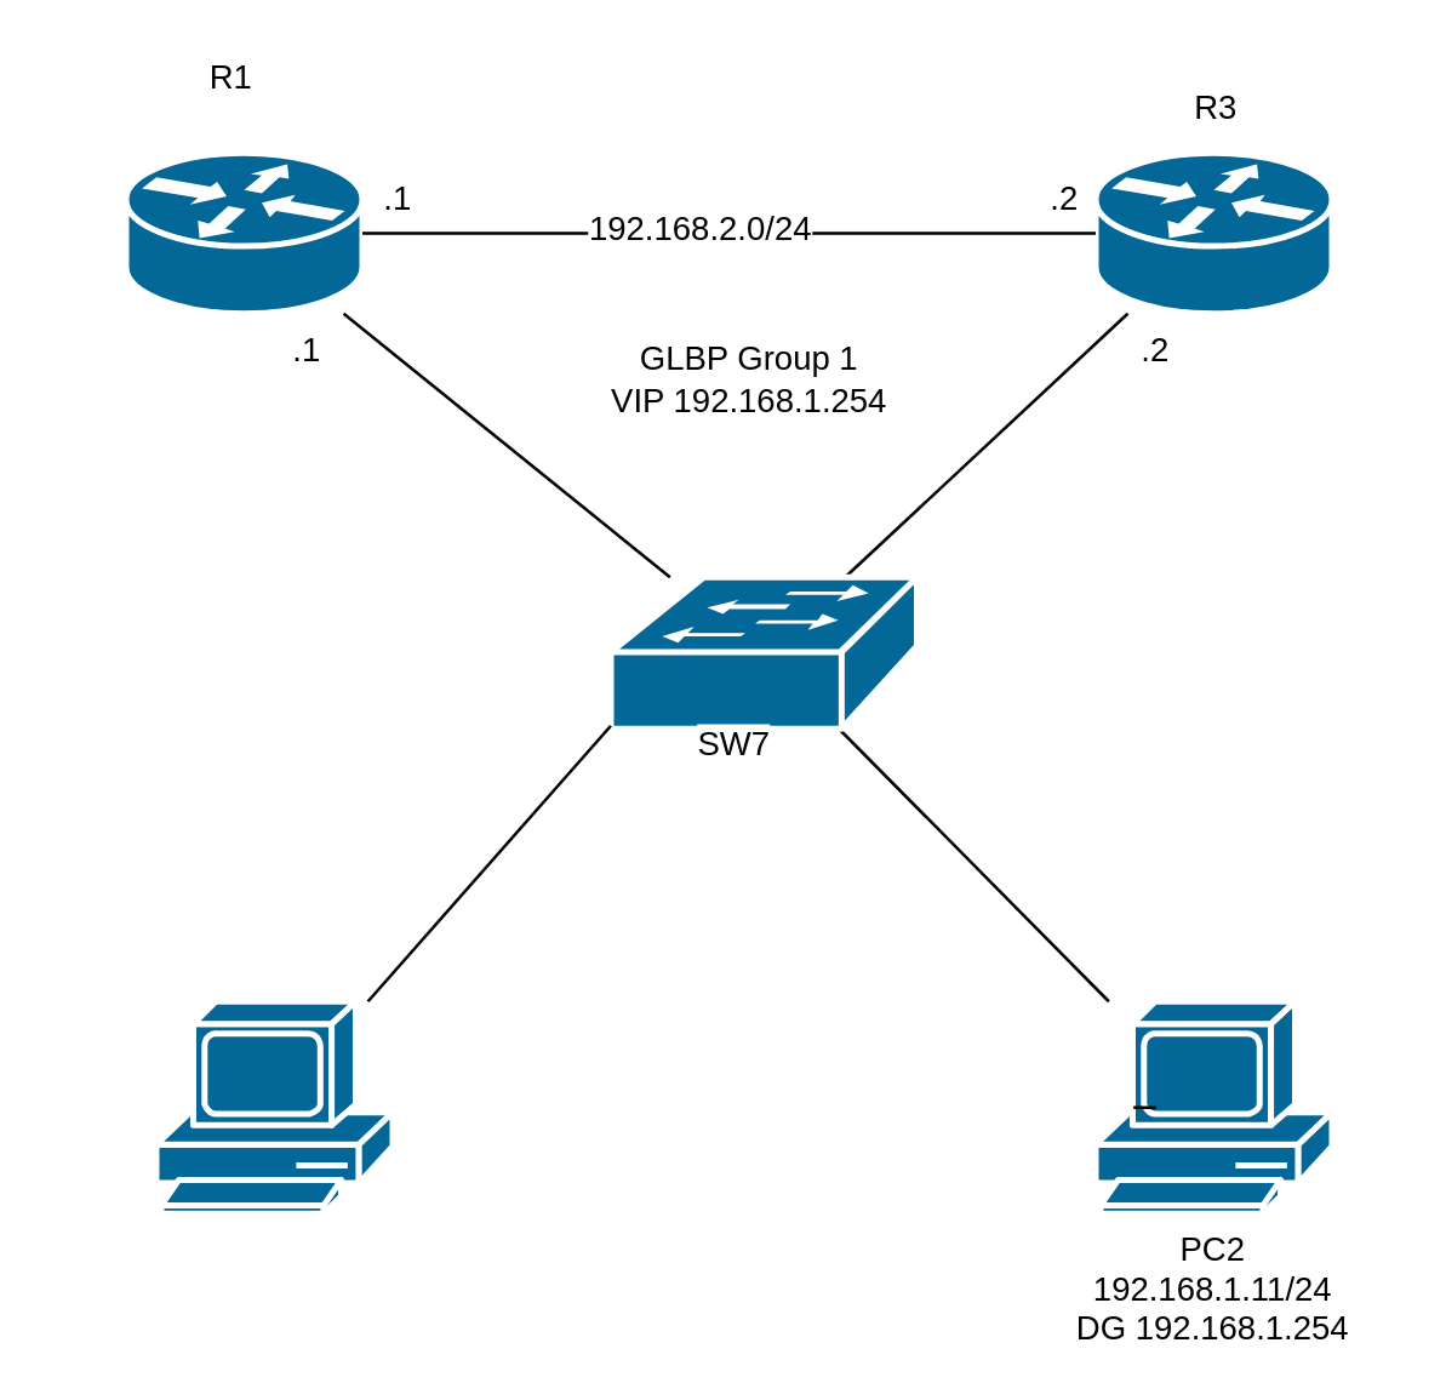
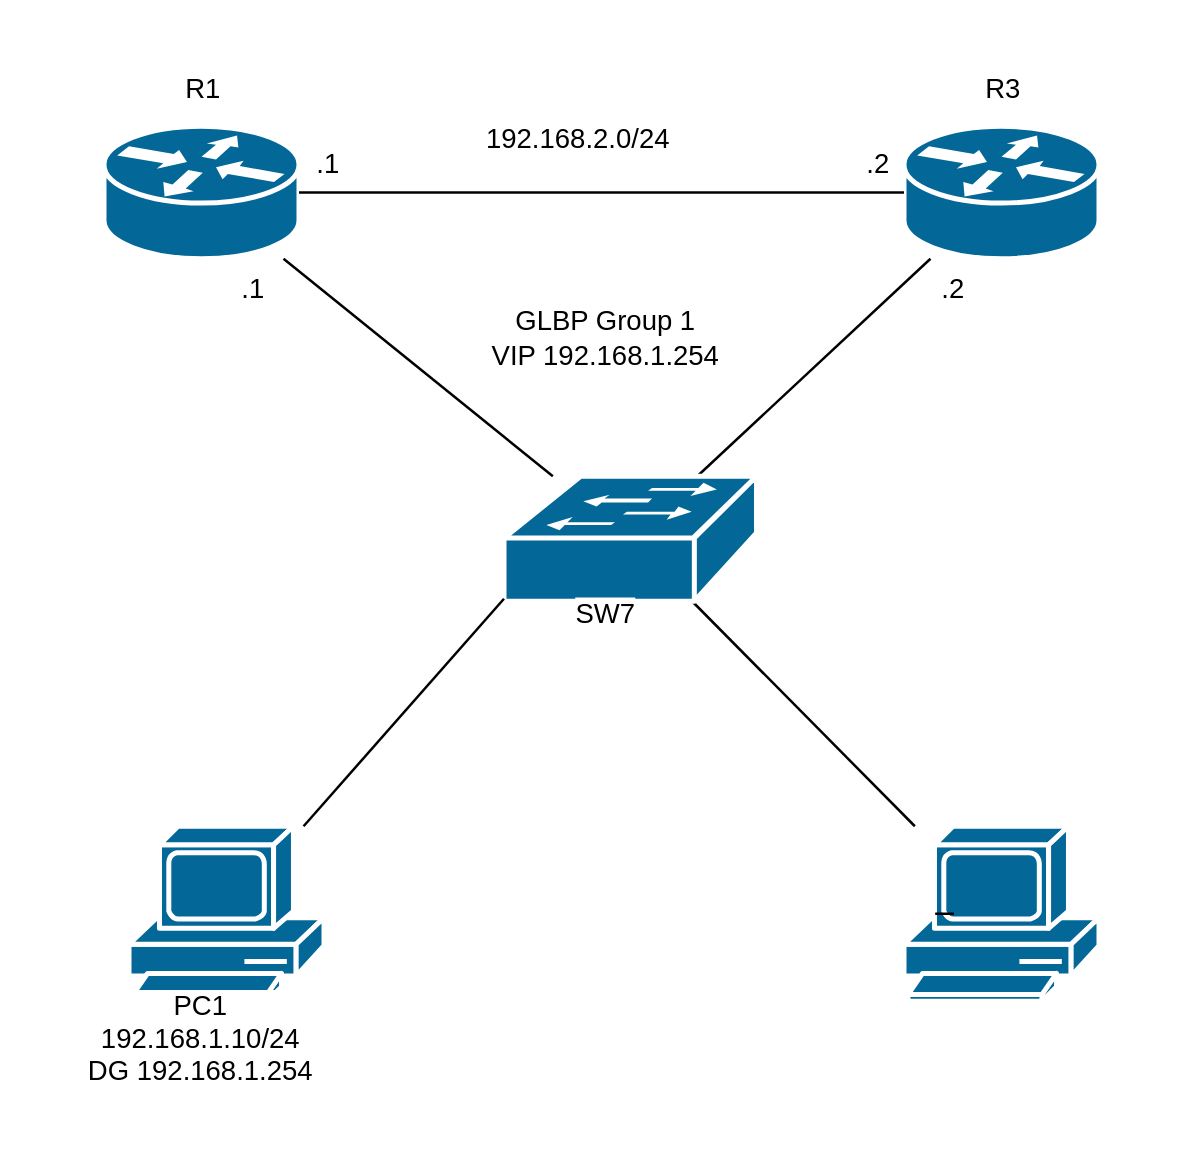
  <mxCell id="0" />
  <mxCell id="1" parent="0" />
  <mxCell id="2" style="edgeStyle=none;shape=connector;rounded=0;orthogonalLoop=1;jettySize=auto;html=1;strokeColor=default;align=center;verticalAlign=middle;fontFamily=Helvetica;fontSize=11;fontColor=default;labelBackgroundColor=default;startFill=0;endArrow=none;" edge="1" parent="1" source="3" target="11"><mxGeometry relative="1" as="geometry" /></mxCell>
  <mxCell id="3" value="" style="shape=mxgraph.cisco.routers.router;sketch=0;html=1;pointerEvents=1;dashed=0;fillColor=#036897;strokeColor=#ffffff;strokeWidth=2;verticalLabelPosition=bottom;verticalAlign=top;align=center;outlineConnect=0;" vertex="1" parent="1"><mxGeometry x="41" y="50" width="78" height="53" as="geometry" /></mxCell>
  <mxCell id="4" style="edgeStyle=none;shape=connector;rounded=0;orthogonalLoop=1;jettySize=auto;html=1;strokeColor=default;align=center;verticalAlign=middle;fontFamily=Helvetica;fontSize=11;fontColor=default;labelBackgroundColor=default;startFill=0;endArrow=none;" edge="1" parent="1" source="5" target="11"><mxGeometry relative="1" as="geometry" /></mxCell>
  <mxCell id="5" value="" style="shape=mxgraph.cisco.routers.router;sketch=0;html=1;pointerEvents=1;dashed=0;fillColor=#036897;strokeColor=#ffffff;strokeWidth=2;verticalLabelPosition=bottom;verticalAlign=top;align=center;outlineConnect=0;" vertex="1" parent="1"><mxGeometry x="361" y="50" width="78" height="53" as="geometry" /></mxCell>
  <mxCell id="6" value="" style="shape=mxgraph.cisco.computers_and_peripherals.pc;sketch=0;html=1;pointerEvents=1;dashed=0;fillColor=#036897;strokeColor=#ffffff;strokeWidth=2;verticalLabelPosition=bottom;verticalAlign=top;align=center;outlineConnect=0;" vertex="1" parent="1"><mxGeometry x="51" y="330" width="78" height="70" as="geometry" /></mxCell>
  <mxCell id="7" value="" style="shape=mxgraph.cisco.computers_and_peripherals.pc;sketch=0;html=1;pointerEvents=1;dashed=0;fillColor=#036897;strokeColor=#ffffff;strokeWidth=2;verticalLabelPosition=bottom;verticalAlign=top;align=center;outlineConnect=0;" vertex="1" parent="1"><mxGeometry x="311" y="220" height="70" as="geometry" /></mxCell>
  <mxCell id="8" style="edgeStyle=none;shape=connector;rounded=0;orthogonalLoop=1;jettySize=auto;html=1;strokeColor=default;align=center;verticalAlign=middle;fontFamily=Helvetica;fontSize=11;fontColor=default;labelBackgroundColor=default;startFill=0;endArrow=none;" edge="1" parent="1" source="9" target="11"><mxGeometry relative="1" as="geometry" /></mxCell>
  <mxCell id="9" value="" style="shape=mxgraph.cisco.computers_and_peripherals.pc;sketch=0;html=1;pointerEvents=1;dashed=0;fillColor=#036897;strokeColor=#ffffff;strokeWidth=2;verticalLabelPosition=bottom;verticalAlign=top;align=center;outlineConnect=0;" vertex="1" parent="1"><mxGeometry x="361" y="330" width="78" height="70" as="geometry" /></mxCell>
  <mxCell id="10" value="" style="rounded=0;orthogonalLoop=1;jettySize=auto;html=1;endArrow=none;startFill=0;entryX=0;entryY=0.5;entryDx=0;entryDy=0;entryPerimeter=0;" edge="1" parent="1" source="3" target="5"><mxGeometry relative="1" as="geometry"><mxPoint x="119" y="77" as="sourcePoint" /><mxPoint x="336" y="76.5" as="targetPoint" /></mxGeometry></mxCell>
  <mxCell id="11" value="" style="shape=mxgraph.cisco.switches.workgroup_switch;sketch=0;html=1;pointerEvents=1;dashed=0;fillColor=#036897;strokeColor=#ffffff;strokeWidth=2;verticalLabelPosition=bottom;verticalAlign=top;align=center;outlineConnect=0;" vertex="1" parent="1"><mxGeometry x="201" y="190" width="101" height="50" as="geometry" /></mxCell>
  <mxCell id="12" style="edgeStyle=none;shape=connector;rounded=0;orthogonalLoop=1;jettySize=auto;html=1;entryX=0;entryY=0.98;entryDx=0;entryDy=0;entryPerimeter=0;strokeColor=default;align=center;verticalAlign=middle;fontFamily=Helvetica;fontSize=11;fontColor=default;labelBackgroundColor=default;startFill=0;endArrow=none;" edge="1" parent="1" source="6" target="11"><mxGeometry relative="1" as="geometry" /></mxCell>
- <mxCell id="13" value="192.168.2.0/24" style="text;strokeColor=none;align=center;fillColor=none;html=1;verticalAlign=middle;whiteSpace=wrap;rounded=0;fontFamily=Helvetica;fontSize=11;fontColor=default;labelBackgroundColor=default;" vertex="1" parent="1"><mxGeometry x="201" y="60" width="60" height="30" as="geometry" /></mxCell>
- <mxCell id="15" value="PC2&lt;div&gt;192.168.1.11/24&lt;/div&gt;&lt;div&gt;DG 192.168.1.254&lt;/div&gt;" style="text;strokeColor=none;align=center;fillColor=none;html=1;verticalAlign=middle;whiteSpace=wrap;rounded=0;fontFamily=Helvetica;fontSize=11;fontColor=default;labelBackgroundColor=default;" vertex="1" parent="1"><mxGeometry x="345" y="410" width="110" height="30" as="geometry" /></mxCell>
- <mxCell id="16" value="GLBP Group 1&lt;div&gt;VIP 192.168.1.254&lt;/div&gt;" style="text;strokeColor=none;align=center;fillColor=none;html=1;verticalAlign=middle;whiteSpace=wrap;rounded=0;fontFamily=Helvetica;fontSize=11;fontColor=default;labelBackgroundColor=default;" vertex="1" parent="1"><mxGeometry x="176.5" y="110" width="140" height="30" as="geometry" /></mxCell>
+ <mxCell id="13" value="192.168.2.0/24" style="text;strokeColor=none;align=center;fillColor=none;html=1;verticalAlign=middle;whiteSpace=wrap;rounded=0;fontFamily=Helvetica;fontSize=11;fontColor=default;labelBackgroundColor=default;" vertex="1" parent="1"><mxGeometry x="201" y="40" width="60" height="30" as="geometry" /></mxCell>
+ <mxCell id="14" value="PC1&lt;div&gt;192.168.1.10/24&lt;/div&gt;&lt;div&gt;DG 192.168.1.254&lt;/div&gt;" style="text;strokeColor=none;align=center;fillColor=none;html=1;verticalAlign=middle;whiteSpace=wrap;rounded=0;fontFamily=Helvetica;fontSize=11;fontColor=default;labelBackgroundColor=default;" vertex="1" parent="1"><mxGeometry x="20" y="400" width="120" height="30" as="geometry" /></mxCell>
+ <mxCell id="16" value="GLBP Group 1&lt;div&gt;VIP 192.168.1.254&lt;/div&gt;" style="text;strokeColor=none;align=center;fillColor=none;html=1;verticalAlign=middle;whiteSpace=wrap;rounded=0;fontFamily=Helvetica;fontSize=11;fontColor=default;labelBackgroundColor=default;" vertex="1" parent="1"><mxGeometry x="171.5" y="120" width="140" height="30" as="geometry" /></mxCell>
  <mxCell id="17" style="edgeStyle=none;shape=connector;rounded=0;orthogonalLoop=1;jettySize=auto;html=1;exitX=0.16;exitY=0.5;exitDx=0;exitDy=0;exitPerimeter=0;entryX=0.256;entryY=0.5;entryDx=0;entryDy=0;entryPerimeter=0;strokeColor=default;align=center;verticalAlign=middle;fontFamily=Helvetica;fontSize=11;fontColor=default;labelBackgroundColor=default;startFill=0;endArrow=none;" edge="1" parent="1" source="9" target="9"><mxGeometry relative="1" as="geometry" /></mxCell>
  <mxCell id="18" value=".1" style="text;strokeColor=none;align=center;fillColor=none;html=1;verticalAlign=middle;whiteSpace=wrap;rounded=0;fontFamily=Helvetica;fontSize=11;fontColor=default;labelBackgroundColor=default;" vertex="1" parent="1"><mxGeometry x="81" y="110" width="40" height="10" as="geometry" /></mxCell>
  <mxCell id="19" value=".2" style="text;strokeColor=none;align=center;fillColor=none;html=1;verticalAlign=middle;whiteSpace=wrap;rounded=0;fontFamily=Helvetica;fontSize=11;fontColor=default;labelBackgroundColor=default;" vertex="1" parent="1"><mxGeometry x="371" y="100" width="20" height="30" as="geometry" /></mxCell>
  <mxCell id="20" value=".1" style="text;strokeColor=none;align=center;fillColor=none;html=1;verticalAlign=middle;whiteSpace=wrap;rounded=0;fontFamily=Helvetica;fontSize=11;fontColor=default;labelBackgroundColor=default;" vertex="1" parent="1"><mxGeometry x="101" y="50" width="60" height="30" as="geometry" /></mxCell>
  <mxCell id="21" value=".2" style="text;strokeColor=none;align=center;fillColor=none;html=1;verticalAlign=middle;whiteSpace=wrap;rounded=0;fontFamily=Helvetica;fontSize=11;fontColor=default;labelBackgroundColor=default;" vertex="1" parent="1"><mxGeometry x="321" y="50" width="60" height="30" as="geometry" /></mxCell>
  <mxCell id="22" value="SW7" style="text;strokeColor=none;align=center;fillColor=none;html=1;verticalAlign=middle;whiteSpace=wrap;rounded=0;fontFamily=Helvetica;fontSize=11;fontColor=default;labelBackgroundColor=default;" vertex="1" parent="1"><mxGeometry x="211.5" y="230" width="60" height="30" as="geometry" /></mxCell>
- <mxCell id="23" value="R1" style="text;strokeColor=none;align=center;fillColor=none;html=1;verticalAlign=middle;whiteSpace=wrap;rounded=0;fontFamily=Helvetica;fontSize=11;fontColor=default;labelBackgroundColor=default;" vertex="1" parent="1"><mxGeometry x="46" y="10" width="60" height="30" as="geometry" /></mxCell>
+ <mxCell id="23" value="R1" style="text;strokeColor=none;align=center;fillColor=none;html=1;verticalAlign=middle;whiteSpace=wrap;rounded=0;fontFamily=Helvetica;fontSize=11;fontColor=default;labelBackgroundColor=default;" vertex="1" parent="1"><mxGeometry x="51" y="20" width="60" height="30" as="geometry" /></mxCell>
  <mxCell id="24" value="R3" style="text;strokeColor=none;align=center;fillColor=none;html=1;verticalAlign=middle;whiteSpace=wrap;rounded=0;fontFamily=Helvetica;fontSize=11;fontColor=default;labelBackgroundColor=default;" vertex="1" parent="1"><mxGeometry x="371" y="20" width="60" height="30" as="geometry" /></mxCell>
